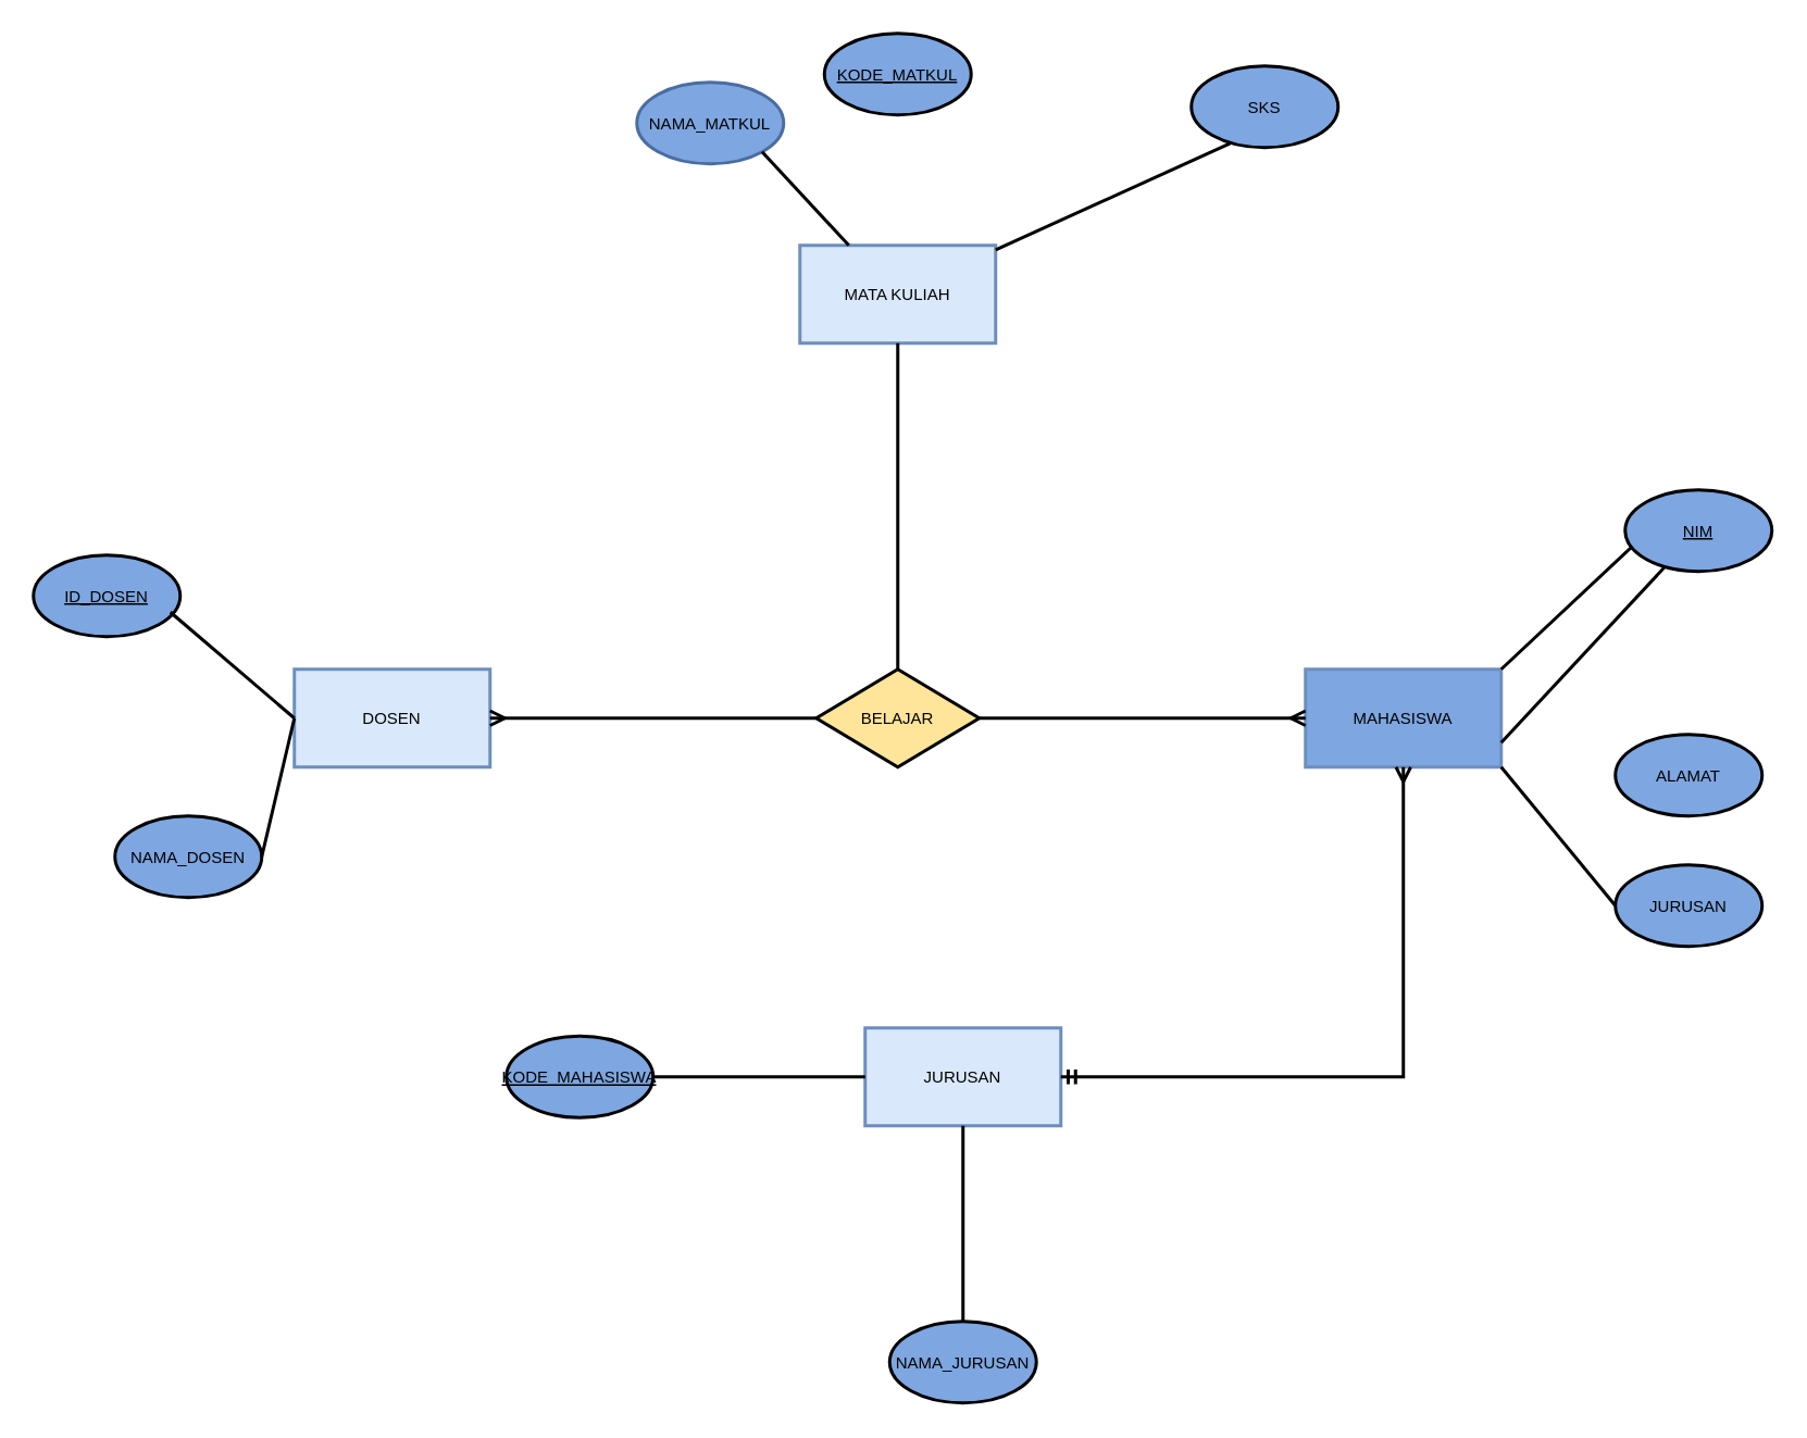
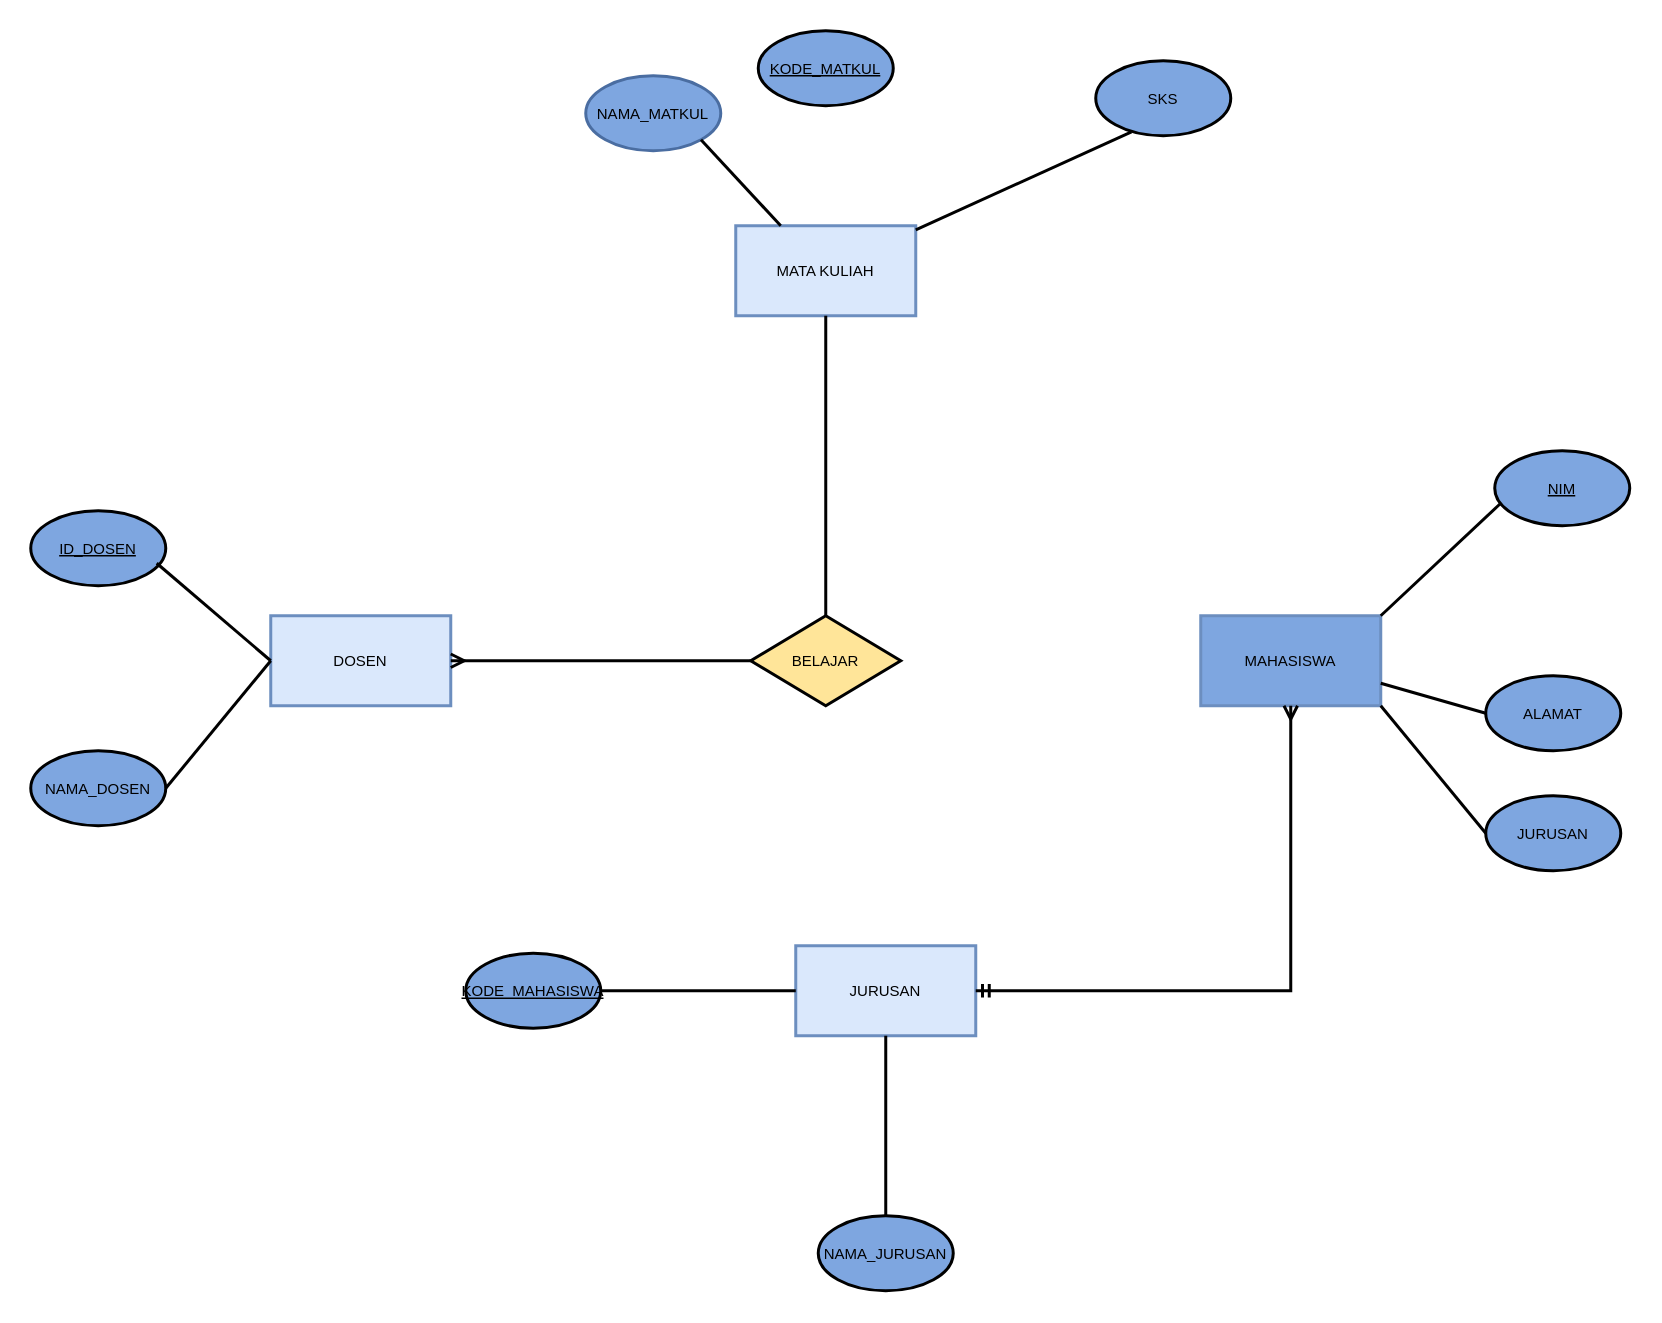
  <mxCell id="0" />
  <mxCell id="1" parent="0" />
  <mxCell id="2" value="MATA KULIAH" style="rounded=0;whiteSpace=wrap;html=1;fillColor=#dae8fc;strokeColor=#6c8ebf;strokeWidth=2;fontSize=10;" parent="1" vertex="1"><mxGeometry x="490" y="150" width="120" height="60" as="geometry" /></mxCell>
  <mxCell id="3" value="JURUSAN" style="rounded=0;whiteSpace=wrap;html=1;fillColor=#dae8fc;strokeColor=#6c8ebf;strokeWidth=2;fontSize=10;" parent="1" vertex="1"><mxGeometry x="530" y="630" width="120" height="60" as="geometry" /></mxCell>
  <mxCell id="4" value="DOSEN" style="rounded=0;whiteSpace=wrap;html=1;fillColor=#dae8fc;strokeColor=#6c8ebf;strokeWidth=2;fontSize=10;" parent="1" vertex="1"><mxGeometry x="180" y="410" width="120" height="60" as="geometry" /></mxCell>
  <mxCell id="5" value="MAHASISWA" style="rounded=0;whiteSpace=wrap;html=1;fillColor=#7ea6e0;strokeColor=#6c8ebf;strokeWidth=2;fontSize=10;" parent="1" vertex="1"><mxGeometry x="800" y="410" width="120" height="60" as="geometry" /></mxCell>
  <mxCell id="6" value="&lt;u&gt;NIM&lt;/u&gt;" style="ellipse;whiteSpace=wrap;html=1;strokeWidth=2;fontSize=10;fillColor=#7EA6E0;" parent="1" vertex="1"><mxGeometry x="996" y="300" width="90" height="50" as="geometry" /></mxCell>
  <mxCell id="7" value="ALAMAT" style="ellipse;whiteSpace=wrap;html=1;strokeWidth=2;fontSize=10;fillColor=#7EA6E0;" parent="1" vertex="1"><mxGeometry x="990" y="450" width="90" height="50" as="geometry" /></mxCell>
  <mxCell id="8" value="JURUSAN" style="ellipse;whiteSpace=wrap;html=1;strokeWidth=2;fontSize=10;fillColor=#7EA6E0;" parent="1" vertex="1"><mxGeometry x="990" y="530" width="90" height="50" as="geometry" /></mxCell>
  <mxCell id="9" value="" style="endArrow=none;html=1;rounded=0;exitX=1;exitY=0;exitDx=0;exitDy=0;strokeWidth=2;fontSize=10;" parent="1" source="5" edge="1"><mxGeometry width="50" height="50" relative="1" as="geometry"><mxPoint x="930" y="400" as="sourcePoint" /><mxPoint x="1000" y="335" as="targetPoint" /></mxGeometry></mxCell>
- <mxCell id="10" value="" style="endArrow=none;html=1;rounded=0;exitX=1;exitY=0.75;exitDx=0;exitDy=0;strokeWidth=2;fontSize=10;" parent="1" source="5" target="6" edge="1"><mxGeometry width="50" height="50" relative="1" as="geometry"><mxPoint x="910" y="580" as="sourcePoint" /><mxPoint x="960" y="530" as="targetPoint" /></mxGeometry></mxCell>
+ <mxCell id="10" value="" style="endArrow=none;html=1;rounded=0;entryX=0;entryY=0.5;entryDx=0;entryDy=0;exitX=1;exitY=0.75;exitDx=0;exitDy=0;strokeWidth=2;fontSize=10;" parent="1" source="5" target="7" edge="1"><mxGeometry width="50" height="50" relative="1" as="geometry"><mxPoint x="910" y="580" as="sourcePoint" /><mxPoint x="960" y="530" as="targetPoint" /></mxGeometry></mxCell>
  <mxCell id="11" value="" style="endArrow=none;html=1;rounded=0;entryX=0;entryY=0.5;entryDx=0;entryDy=0;exitX=1;exitY=1;exitDx=0;exitDy=0;strokeWidth=2;fontSize=10;" parent="1" source="5" target="8" edge="1"><mxGeometry width="50" height="50" relative="1" as="geometry"><mxPoint x="860" y="590" as="sourcePoint" /><mxPoint x="910" y="540" as="targetPoint" /></mxGeometry></mxCell>
  <mxCell id="12" value="" style="fontSize=10;html=1;endArrow=ERmany;startArrow=none;rounded=0;exitX=0;exitY=0.5;exitDx=0;exitDy=0;entryX=1;entryY=0.5;entryDx=0;entryDy=0;startFill=0;endFill=0;strokeWidth=2;" parent="1" source="26" target="4" edge="1"><mxGeometry width="100" height="100" relative="1" as="geometry"><mxPoint x="690" y="490" as="sourcePoint" /><mxPoint x="780" y="190" as="targetPoint" /><Array as="points" /></mxGeometry></mxCell>
  <mxCell id="13" value="NAMA_MATKUL" style="ellipse;whiteSpace=wrap;html=1;strokeWidth=2;fontSize=10;fillColor=#7EA6E0;strokeColor=light-dark(#4a6da1, #758db1);" parent="1" vertex="1"><mxGeometry x="390" y="50" width="90" height="50" as="geometry" /></mxCell>
  <mxCell id="14" value="&lt;u&gt;KODE_MATKUL&lt;/u&gt;" style="ellipse;whiteSpace=wrap;html=1;strokeWidth=2;fontSize=10;fillColor=#7EA6E0;" parent="1" vertex="1"><mxGeometry x="505" y="20" width="90" height="50" as="geometry" /></mxCell>
  <mxCell id="15" value="SKS" style="ellipse;whiteSpace=wrap;html=1;strokeWidth=2;fontSize=10;fillColor=#7EA6E0;" parent="1" vertex="1"><mxGeometry x="730" y="40" width="90" height="50" as="geometry" /></mxCell>
  <mxCell id="16" value="" style="endArrow=none;html=1;rounded=0;entryX=1;entryY=1;entryDx=0;entryDy=0;exitX=0.25;exitY=0;exitDx=0;exitDy=0;strokeWidth=2;fontSize=10;" parent="1" source="2" target="13" edge="1"><mxGeometry width="50" height="50" relative="1" as="geometry"><mxPoint x="400" y="200" as="sourcePoint" /><mxPoint x="450" y="150" as="targetPoint" /></mxGeometry></mxCell>
  <mxCell id="17" value="" style="endArrow=none;html=1;rounded=0;entryX=0.265;entryY=0.947;entryDx=0;entryDy=0;entryPerimeter=0;strokeWidth=2;fontSize=10;" parent="1" source="2" target="15" edge="1"><mxGeometry width="50" height="50" relative="1" as="geometry"><mxPoint x="590" y="260" as="sourcePoint" /><mxPoint x="640" y="100" as="targetPoint" /></mxGeometry></mxCell>
  <mxCell id="18" value="" style="fontSize=10;html=1;endArrow=ERmandOne;rounded=0;exitX=0.5;exitY=1;exitDx=0;exitDy=0;entryX=1;entryY=0.5;entryDx=0;entryDy=0;strokeWidth=2;startArrow=ERmany;startFill=0;" parent="1" source="5" target="3" edge="1"><mxGeometry width="100" height="100" relative="1" as="geometry"><mxPoint x="800" y="610" as="sourcePoint" /><mxPoint x="750" y="640" as="targetPoint" /><Array as="points"><mxPoint x="860" y="660" /></Array></mxGeometry></mxCell>
  <mxCell id="19" value="&lt;u&gt;ID_DOSEN&lt;/u&gt;" style="ellipse;whiteSpace=wrap;html=1;strokeWidth=2;fontSize=10;fillColor=#7EA6E0;" parent="1" vertex="1"><mxGeometry x="20" y="340" width="90" height="50" as="geometry" /></mxCell>
- <mxCell id="20" value="NAMA_DOSEN" style="ellipse;whiteSpace=wrap;html=1;strokeWidth=2;fontSize=10;fillColor=#7EA6E0;" parent="1" vertex="1"><mxGeometry x="70" y="500" width="90" height="50" as="geometry" /></mxCell>
+ <mxCell id="20" value="NAMA_DOSEN" style="ellipse;whiteSpace=wrap;html=1;strokeWidth=2;fontSize=10;fillColor=#7EA6E0;" parent="1" vertex="1"><mxGeometry x="20" y="500" width="90" height="50" as="geometry" /></mxCell>
  <mxCell id="21" value="" style="endArrow=none;html=1;rounded=0;entryX=0;entryY=0.5;entryDx=0;entryDy=0;exitX=0.933;exitY=0.7;exitDx=0;exitDy=0;exitPerimeter=0;strokeWidth=2;fontSize=10;" parent="1" source="19" target="4" edge="1"><mxGeometry width="50" height="50" relative="1" as="geometry"><mxPoint x="80" y="450" as="sourcePoint" /><mxPoint x="130" y="400" as="targetPoint" /></mxGeometry></mxCell>
  <mxCell id="22" value="" style="endArrow=none;html=1;rounded=0;entryX=0;entryY=0.5;entryDx=0;entryDy=0;exitX=1;exitY=0.5;exitDx=0;exitDy=0;strokeWidth=2;fontSize=10;" parent="1" source="20" target="4" edge="1"><mxGeometry width="50" height="50" relative="1" as="geometry"><mxPoint x="80" y="510" as="sourcePoint" /><mxPoint x="130" y="460" as="targetPoint" /></mxGeometry></mxCell>
  <mxCell id="23" value="NAMA_JURUSAN" style="ellipse;whiteSpace=wrap;html=1;strokeWidth=2;fontSize=10;fillColor=#7EA6E0;" parent="1" vertex="1"><mxGeometry x="545" y="810" width="90" height="50" as="geometry" /></mxCell>
  <mxCell id="24" value="" style="endArrow=none;html=1;rounded=0;entryX=0.5;entryY=1;entryDx=0;entryDy=0;exitX=0.5;exitY=0;exitDx=0;exitDy=0;strokeWidth=2;fontSize=10;" parent="1" source="23" target="3" edge="1"><mxGeometry width="50" height="50" relative="1" as="geometry"><mxPoint x="575" y="790" as="sourcePoint" /><mxPoint x="625" y="740" as="targetPoint" /></mxGeometry></mxCell>
- <mxCell id="25" value="" style="fontSize=10;html=1;endArrow=none;startArrow=ERmany;rounded=0;exitX=0;exitY=0.5;exitDx=0;exitDy=0;entryX=1;entryY=0.5;entryDx=0;entryDy=0;startFill=0;strokeWidth=2;" parent="1" source="5" target="26" edge="1"><mxGeometry width="100" height="100" relative="1" as="geometry"><mxPoint x="860" y="410" as="sourcePoint" /><mxPoint x="610" y="180" as="targetPoint" /><Array as="points" /></mxGeometry></mxCell>
  <mxCell id="26" value="BELAJAR" style="rhombus;whiteSpace=wrap;html=1;strokeWidth=2;fontSize=10;fillColor=#FFE599;" parent="1" vertex="1"><mxGeometry x="500" y="410" width="100" height="60" as="geometry" /></mxCell>
  <mxCell id="27" style="edgeStyle=orthogonalEdgeStyle;rounded=0;orthogonalLoop=1;jettySize=auto;html=1;exitX=1;exitY=0.5;exitDx=0;exitDy=0;endArrow=none;startFill=0;strokeWidth=2;fontSize=10;" parent="1" source="28" target="3" edge="1"><mxGeometry relative="1" as="geometry" /></mxCell>
  <mxCell id="28" value="&lt;u&gt;KODE_MAHASISWA&lt;/u&gt;" style="ellipse;whiteSpace=wrap;html=1;strokeWidth=2;fontSize=10;fillColor=#7EA6E0;" parent="1" vertex="1"><mxGeometry x="310" y="635" width="90" height="50" as="geometry" /></mxCell>
  <mxCell id="29" value="" style="endArrow=none;html=1;rounded=0;entryX=0.5;entryY=1;entryDx=0;entryDy=0;exitX=0.5;exitY=0;exitDx=0;exitDy=0;strokeWidth=2;" edge="1" parent="1" source="26" target="2"><mxGeometry width="50" height="50" relative="1" as="geometry"><mxPoint x="710" y="370" as="sourcePoint" /><mxPoint x="760" y="320" as="targetPoint" /></mxGeometry></mxCell>
